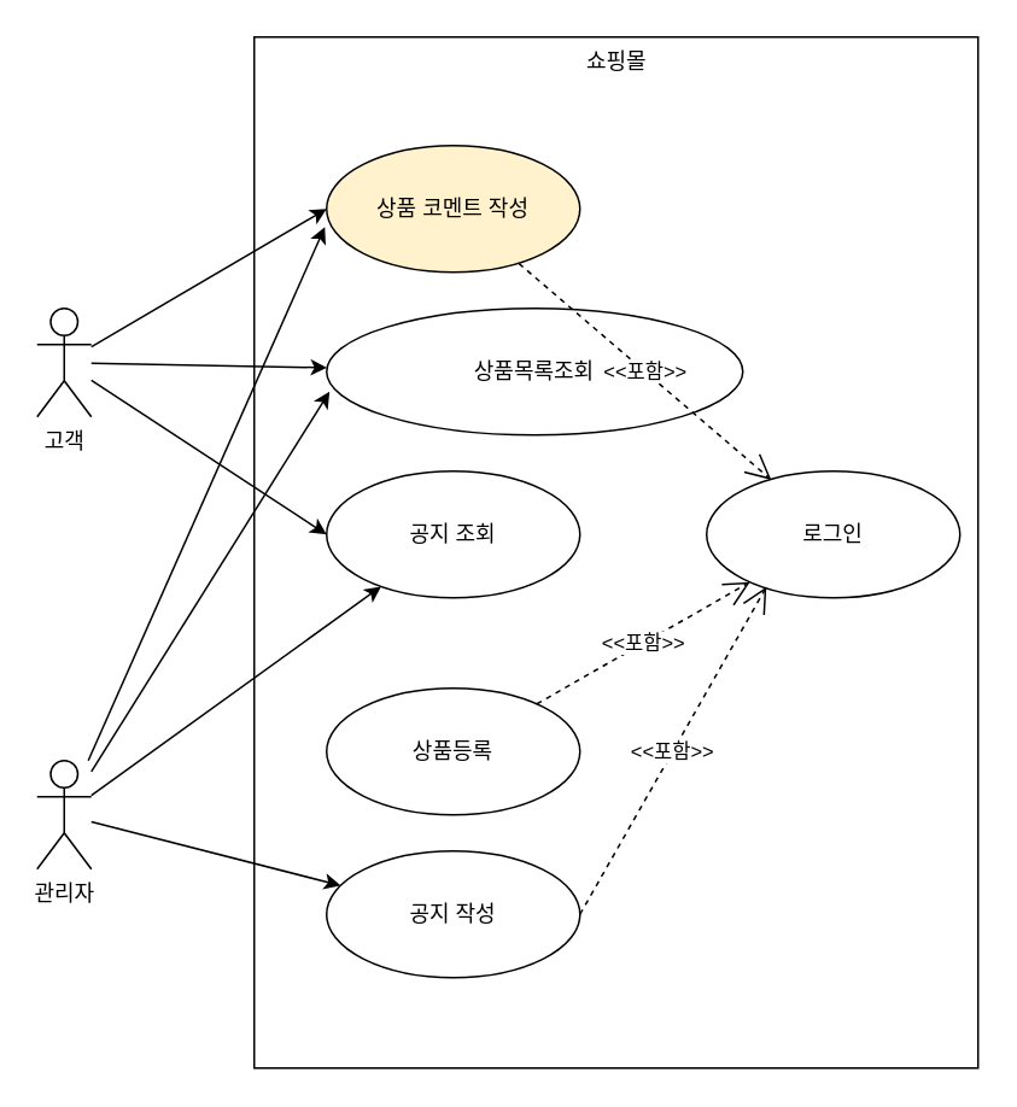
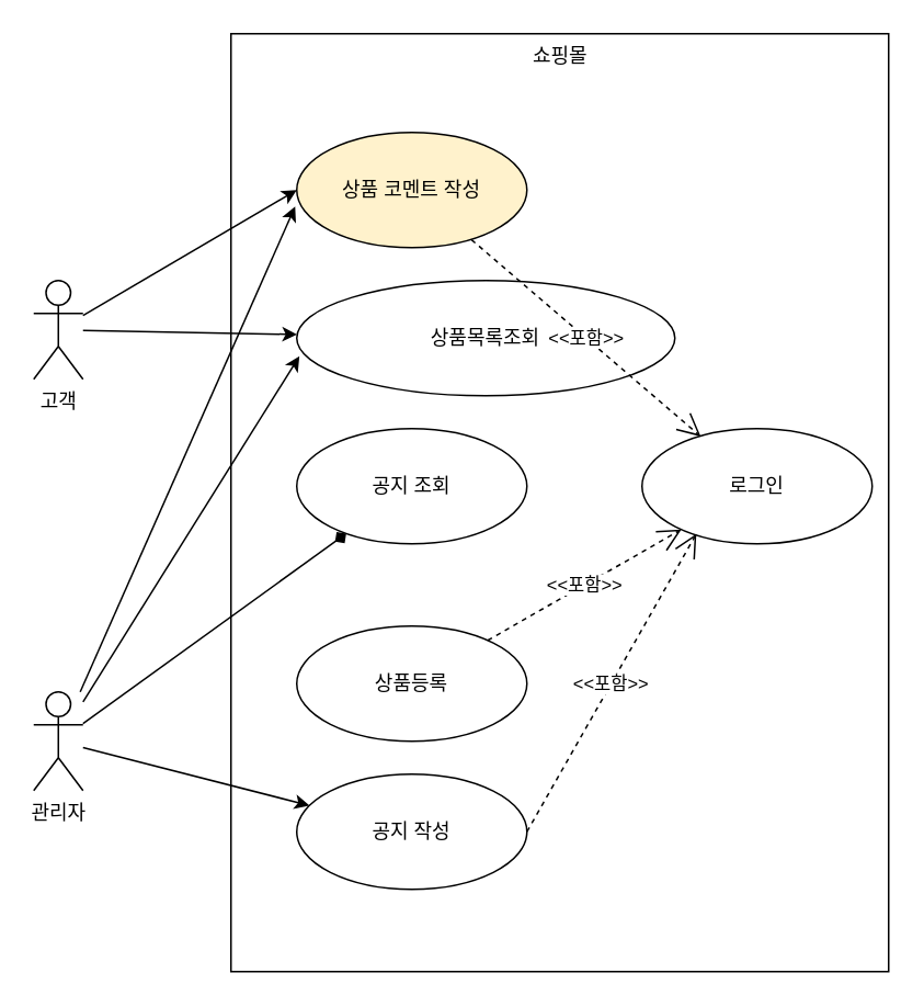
  <mxCell id="0" />
  <mxCell id="1" parent="0" />
  <mxCell id="2" value="쇼핑몰" style="html=1;comic=0;verticalAlign=top;" vertex="1" parent="1"><mxGeometry x="140" y="20" width="400" height="570" as="geometry" /></mxCell>
  <mxCell id="3" value="" style="rounded=0;orthogonalLoop=1;jettySize=auto;html=1;entryX=0;entryY=0.5;entryDx=0;entryDy=0;startArrow=none;startFill=0;" edge="1" parent="1" source="6" target="17"><mxGeometry relative="1" as="geometry"><mxPoint x="85" y="310" as="targetPoint" /></mxGeometry></mxCell>
  <mxCell id="4" value="" style="edgeStyle=none;rounded=0;orthogonalLoop=1;jettySize=auto;html=1;startArrow=none;startFill=0;" edge="1" parent="1" source="6" target="15"><mxGeometry relative="1" as="geometry"><mxPoint x="85" y="310" as="targetPoint" /></mxGeometry></mxCell>
- <mxCell id="5" value="" style="edgeStyle=none;rounded=0;orthogonalLoop=1;jettySize=auto;html=1;startArrow=none;startFill=0;entryX=0;entryY=0.5;entryDx=0;entryDy=0;" edge="1" parent="1" source="6" target="13"><mxGeometry relative="1" as="geometry"><mxPoint x="85" y="310" as="targetPoint" /></mxGeometry></mxCell>
  <mxCell id="6" value="고객" style="shape=umlActor;verticalLabelPosition=bottom;verticalAlign=top;html=1;" vertex="1" parent="1"><mxGeometry x="20" y="170" width="30" height="60" as="geometry" /></mxCell>
  <mxCell id="7" value="" style="edgeStyle=none;rounded=0;orthogonalLoop=1;jettySize=auto;html=1;startArrow=none;startFill=0;" edge="1" parent="1" source="11" target="14"><mxGeometry relative="1" as="geometry" /></mxCell>
- <mxCell id="8" value="" style="edgeStyle=none;rounded=0;orthogonalLoop=1;jettySize=auto;html=1;startArrow=none;startFill=0;" edge="1" parent="1" source="11" target="13"><mxGeometry relative="1" as="geometry"><mxPoint x="85" y="340" as="targetPoint" /></mxGeometry></mxCell>
+ <mxCell id="8" value="" style="edgeStyle=none;rounded=0;orthogonalLoop=1;jettySize=auto;html=1;startArrow=none;startFill=0;endArrow=diamond;" edge="1" parent="1" source="11" target="13"><mxGeometry relative="1" as="geometry"><mxPoint x="85" y="340" as="targetPoint" /></mxGeometry></mxCell>
  <mxCell id="9" value="" style="edgeStyle=none;rounded=0;orthogonalLoop=1;jettySize=auto;html=1;startArrow=none;startFill=0;entryX=0.007;entryY=0.657;entryDx=0;entryDy=0;entryPerimeter=0;" edge="1" parent="1" source="11" target="15"><mxGeometry relative="1" as="geometry"><mxPoint x="85" y="340" as="targetPoint" /></mxGeometry></mxCell>
  <mxCell id="10" value="" style="edgeStyle=none;rounded=0;orthogonalLoop=1;jettySize=auto;html=1;startArrow=none;startFill=0;entryX=-0.007;entryY=0.643;entryDx=0;entryDy=0;entryPerimeter=0;" edge="1" parent="1" source="11" target="17"><mxGeometry relative="1" as="geometry"><mxPoint x="85" y="340" as="targetPoint" /></mxGeometry></mxCell>
  <mxCell id="11" value="관리자" style="shape=umlActor;verticalLabelPosition=bottom;verticalAlign=top;html=1;comic=0;" vertex="1" parent="1"><mxGeometry x="20" y="420" width="30" height="60" as="geometry" /></mxCell>
  <mxCell id="12" value="로그인" style="ellipse;whiteSpace=wrap;html=1;comic=0;" vertex="1" parent="1"><mxGeometry x="390" y="260" width="140" height="70" as="geometry" /></mxCell>
  <mxCell id="13" value="공지 조회" style="ellipse;whiteSpace=wrap;html=1;comic=0;" vertex="1" parent="1"><mxGeometry x="180" y="260" width="140" height="70" as="geometry" /></mxCell>
  <mxCell id="14" value="공지 작성" style="ellipse;whiteSpace=wrap;html=1;comic=0;" vertex="1" parent="1"><mxGeometry x="180" y="470" width="140" height="70" as="geometry" /></mxCell>
  <mxCell id="15" value="상품목록조회" style="ellipse;whiteSpace=wrap;html=1;comic=0;" vertex="1" parent="1"><mxGeometry x="180" y="170" width="230" height="70" as="geometry" /></mxCell>
  <mxCell id="16" value="상품등록" style="ellipse;whiteSpace=wrap;html=1;comic=0;" vertex="1" parent="1"><mxGeometry x="180" y="380" width="140" height="70" as="geometry" /></mxCell>
  <mxCell id="17" value="상품 코멘트 작성" style="ellipse;whiteSpace=wrap;html=1;comic=0;fillColor=#fff2cc;" vertex="1" parent="1"><mxGeometry x="180" y="80" width="140" height="70" as="geometry" /></mxCell>
  <mxCell id="18" value="" style="rounded=0;orthogonalLoop=1;jettySize=auto;html=1;startArrow=none;startFill=0;exitX=1;exitY=0.333;exitDx=0;exitDy=0;exitPerimeter=0;" edge="1" parent="1" source="6" target="6"><mxGeometry relative="1" as="geometry"><mxPoint x="190" y="125" as="targetPoint" /><mxPoint x="110" y="196.579" as="sourcePoint" /></mxGeometry></mxCell>
  <mxCell id="19" value="&amp;lt;&amp;lt;포함&amp;gt;&amp;gt;" style="endArrow=open;endSize=12;dashed=1;html=1;" edge="1" parent="1"><mxGeometry width="160" relative="1" as="geometry"><mxPoint x="286.296" y="145.225" as="sourcePoint" /><mxPoint x="425.729" y="264.768" as="targetPoint" /></mxGeometry></mxCell>
  <mxCell id="20" value="&amp;lt;&amp;lt;포함&amp;gt;&amp;gt;" style="endArrow=open;endSize=12;dashed=1;html=1;" edge="1" parent="1" source="16" target="12"><mxGeometry width="160" relative="1" as="geometry"><mxPoint x="359.996" y="400.005" as="sourcePoint" /><mxPoint x="499.429" y="519.548" as="targetPoint" /></mxGeometry></mxCell>
  <mxCell id="21" value="&amp;lt;&amp;lt;포함&amp;gt;&amp;gt;" style="endArrow=open;endSize=12;dashed=1;html=1;exitX=1;exitY=0.5;exitDx=0;exitDy=0;entryX=0.236;entryY=0.914;entryDx=0;entryDy=0;entryPerimeter=0;" edge="1" parent="1" source="14" target="12"><mxGeometry width="160" relative="1" as="geometry"><mxPoint x="366.995" y="469.997" as="sourcePoint" /><mxPoint x="484.765" y="402.66" as="targetPoint" /></mxGeometry></mxCell>
